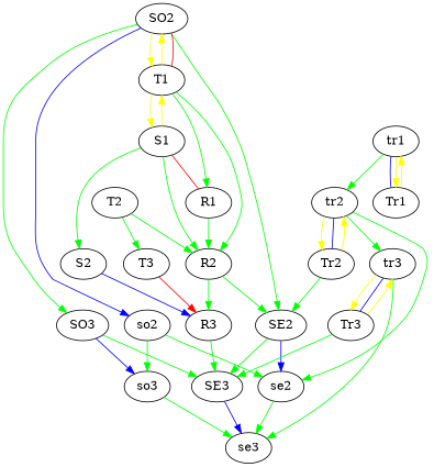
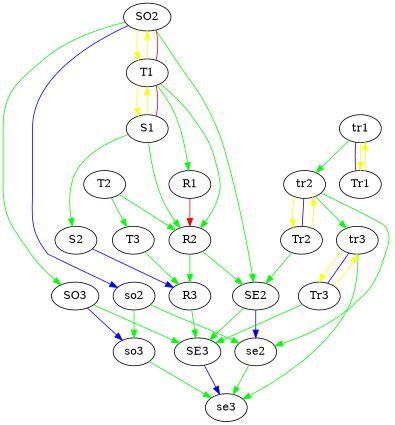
  digraph {
    node [rank=2]
    edge [color=green]
    SE3 [rank=6]
    SO3
    so3
    se3 [rank=6]
    SO2 [rank=1]
    T1 [rank=1]
    SE2 [rank=3]
    so2 [rank=1]
    R1 [rank=1]
    R2
    S1 [rank=1]
    se2 [rank=3]
    R3 [rank=3]
    T2
    T3 [rank=3]
    S2
    Tr1 [rank=1]
    tr1 [rank=1]
    tr2
    Tr2
    tr3 [rank=3]
    Tr3 [rank=3]
    SE3 -> se3 [color=blue]
    SO3 -> SE3
    SO3 -> so3 [color=blue]
    so3 -> se3
    SO2 -> SO3
    SO2 -> T1 [color=yellow]
    SO2 -> SE2
    SO2 -> so2 [color=blue]
    T1 -> SO2 [color=yellow]
    T1 -> SO2 [color=red dir=none undirected=True]
    T1 -> R1
    T1 -> R2
    T1 -> S1 [color=yellow]
    SE2 -> SE3
    SE2 -> se2 [color=blue]
    so2 -> so3
    so2 -> se2
-   R1 -> R2
+   R1 -> R2 [color=red]
    R2 -> SE2
    R2 -> R3
    S1 -> T1 [color=yellow]
-   S1 -> R1 [color=red dir=none undirected=True]
+   S1 -> T1 [color=red dir=none undirected=True]
    S1 -> R2
    S1 -> S2
    se2 -> se3
    R3 -> SE3
    T2 -> R2
    T2 -> T3
-   T3 -> R3 [color=red]
+   T3 -> R3
    S2 -> R3 [color=blue]
    Tr1 -> tr1 [color=yellow]
    tr1 -> Tr1 [color=yellow]
    tr1 -> Tr1 [color=blue dir=none undirected=True]
    tr1 -> tr2
    tr2 -> se2
    tr2 -> Tr2 [color=yellow]
    tr2 -> Tr2 [color=blue dir=none undirected=True]
    tr2 -> tr3
    Tr2 -> SE2
    Tr2 -> tr2 [color=yellow]
    tr3 -> se3
    tr3 -> Tr3 [color=yellow]
    tr3 -> Tr3 [color=blue dir=none undirected=True]
    Tr3 -> SE3
    Tr3 -> tr3 [color=yellow]
  }
